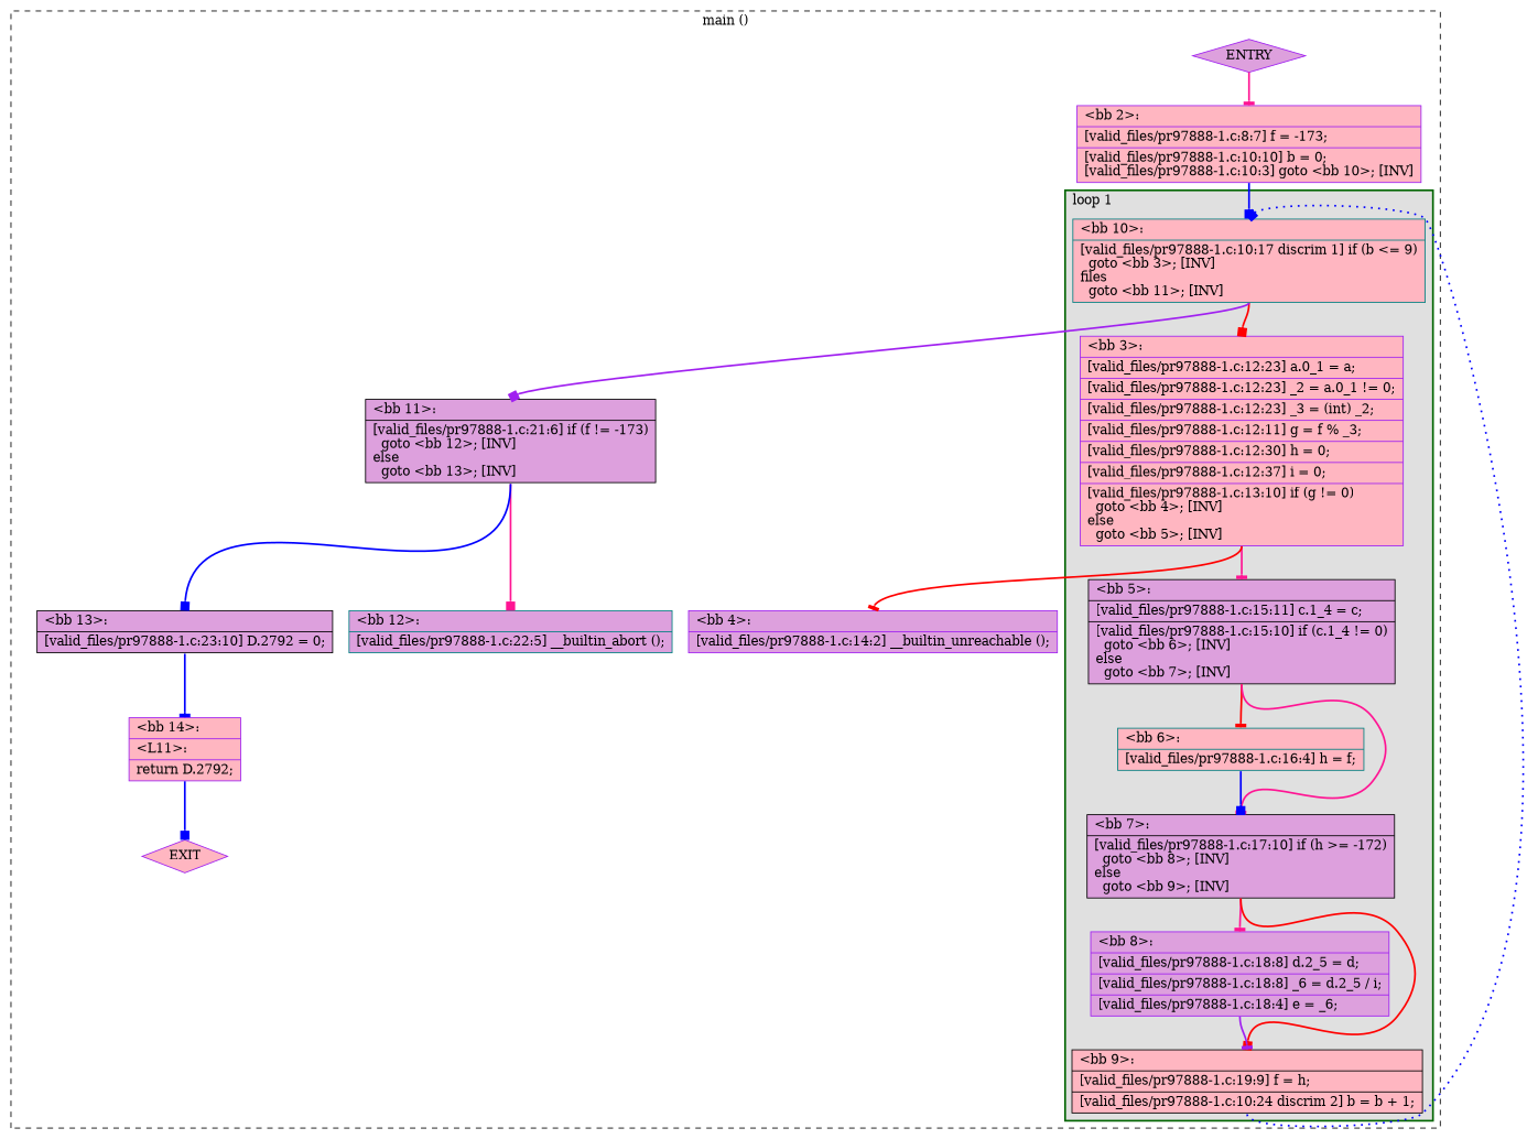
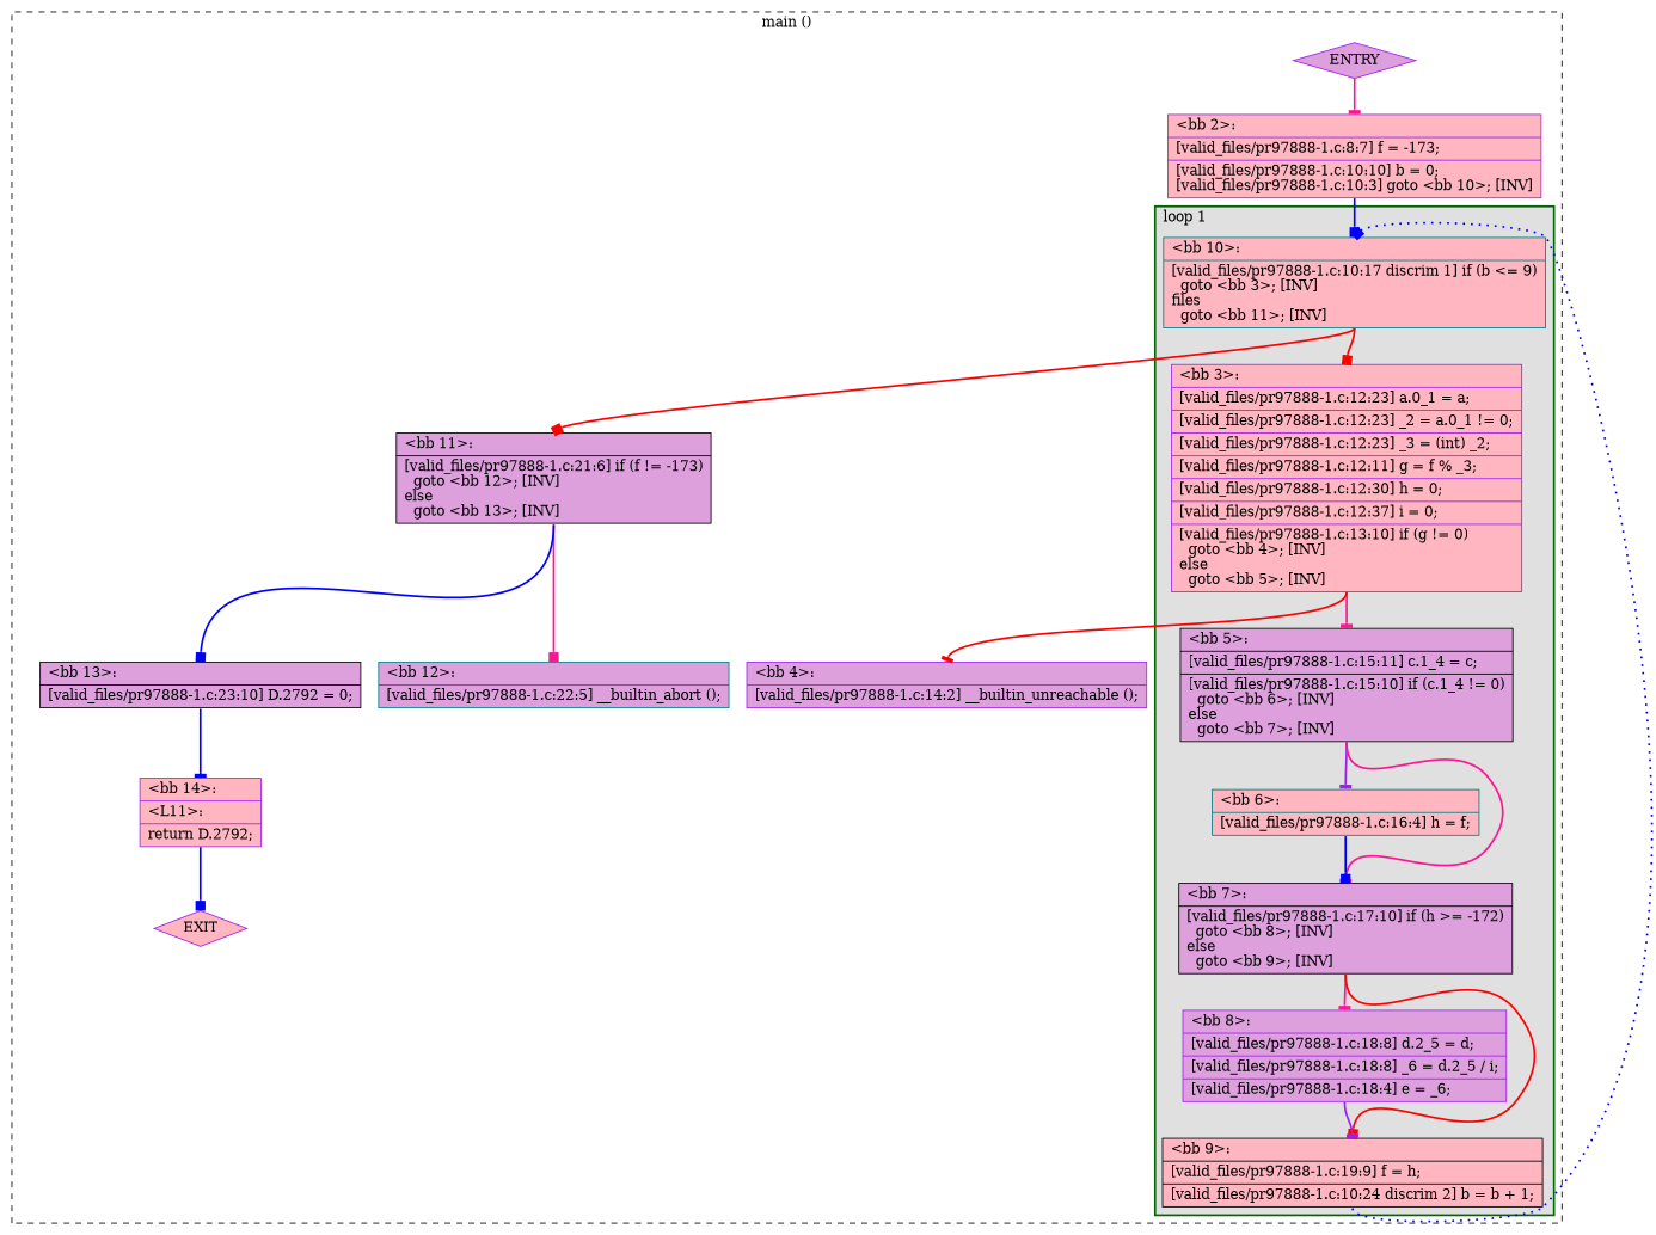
  digraph {
    node [color=purple fillcolor=plum shape=record style=filled]
    edge [arrowhead=box color=blue constraint=true headport=n style="solid,bold" tailport=s weight=10]
    n1 [color=teal fillcolor=lightpink label="{\<bb\ 10\>:\l|[valid_files/pr97888-1.c:10:17\ discrim\ 1]\ if\ (b\ \<=\ 9)\l\ \ goto\ \<bb\ 3\>;\ [INV]\lfiles\l\ \ goto\ \<bb\ 11\>;\ [INV]\l}"]
    n2 [fillcolor=lightpink label="{\<bb\ 3\>:\l|[valid_files/pr97888-1.c:12:23]\ a.0_1\ =\ a;\l|[valid_files/pr97888-1.c:12:23]\ _2\ =\ a.0_1\ !=\ 0;\l|[valid_files/pr97888-1.c:12:23]\ _3\ =\ (int)\ _2;\l|[valid_files/pr97888-1.c:12:11]\ g\ =\ f\ %\ _3;\l|[valid_files/pr97888-1.c:12:30]\ h\ =\ 0;\l|[valid_files/pr97888-1.c:12:37]\ i\ =\ 0;\l|[valid_files/pr97888-1.c:13:10]\ if\ (g\ !=\ 0)\l\ \ goto\ \<bb\ 4\>;\ [INV]\lelse\l\ \ goto\ \<bb\ 5\>;\ [INV]\l}"]
    n3 [color=black label="{\<bb\ 5\>:\l|[valid_files/pr97888-1.c:15:11]\ c.1_4\ =\ c;\l|[valid_files/pr97888-1.c:15:10]\ if\ (c.1_4\ !=\ 0)\l\ \ goto\ \<bb\ 6\>;\ [INV]\lelse\l\ \ goto\ \<bb\ 7\>;\ [INV]\l}"]
    n4 [color=teal fillcolor=lightpink label="{\<bb\ 6\>:\l|[valid_files/pr97888-1.c:16:4]\ h\ =\ f;\l}"]
    n5 [color=black label="{\<bb\ 7\>:\l|[valid_files/pr97888-1.c:17:10]\ if\ (h\ \>=\ -172)\l\ \ goto\ \<bb\ 8\>;\ [INV]\lelse\l\ \ goto\ \<bb\ 9\>;\ [INV]\l}"]
    n6 [label="{\<bb\ 8\>:\l|[valid_files/pr97888-1.c:18:8]\ d.2_5\ =\ d;\l|[valid_files/pr97888-1.c:18:8]\ _6\ =\ d.2_5\ /\ i;\l|[valid_files/pr97888-1.c:18:4]\ e\ =\ _6;\l}"]
    n7 [color=black fillcolor=lightpink label="{\<bb\ 9\>:\l|[valid_files/pr97888-1.c:19:9]\ f\ =\ h;\l|[valid_files/pr97888-1.c:10:24\ discrim\ 2]\ b\ =\ b\ +\ 1;\l}"]
    n8 [color=black label="{\<bb\ 11\>:\l|[valid_files/pr97888-1.c:21:6]\ if\ (f\ !=\ -173)\l\ \ goto\ \<bb\ 12\>;\ [INV]\lelse\l\ \ goto\ \<bb\ 13\>;\ [INV]\l}"]
    n9 [label="{\<bb\ 4\>:\l|[valid_files/pr97888-1.c:14:2]\ __builtin_unreachable\ ();\l}"]
    n10 [label=ENTRY shape=diamond]
    n11 [fillcolor=lightpink label=EXIT shape=diamond]
    n12 [fillcolor=lightpink label="{\<bb\ 2\>:\l|[valid_files/pr97888-1.c:8:7]\ f\ =\ -173;\l|[valid_files/pr97888-1.c:10:10]\ b\ =\ 0;\l[valid_files/pr97888-1.c:10:3]\ goto\ \<bb\ 10\>;\ [INV]\l}"]
    n13 [color=teal label="{\<bb\ 12\>:\l|[valid_files/pr97888-1.c:22:5]\ __builtin_abort\ ();\l}"]
    n14 [color=black label="{\<bb\ 13\>:\l|[valid_files/pr97888-1.c:23:10]\ D.2792\ =\ 0;\l}"]
    n15 [fillcolor=lightpink label="{\<bb\ 14\>:\l|\<L11\>:\l|return\ D.2792;\l}"]
    subgraph cluster_1 {
      color=black
      label="main ()"
      style=dashed
      n8
      n9
      n10
      n11
      n12
      n13
      n14
      n15
      subgraph cluster_2 {
        color=darkgreen
        fillcolor=grey88
        label="loop 1"
        labeljust=l
        penwidth=2
        style=filled
        n1
        n2
        n3
        n4
        n5
        n6
        n7
      }
    }
    n1 -> n2 [color=red]
-   n1 -> n8 [color=purple]
+   n1 -> n8 [color=red]
    n2 -> n3 [arrowhead=tee color=deeppink]
    n2 -> n9 [arrowhead=tee color=red]
-   n3 -> n4 [arrowhead=tee color=red]
+   n3 -> n4 [arrowhead=tee color=purple]
    n3 -> n5 [arrowhead=tee color=deeppink]
    n4 -> n5 [weight=100]
    n5 -> n6 [arrowhead=tee color=deeppink]
    n5 -> n7 [color=red]
    n6 -> n7 [arrowhead=tee color=purple weight=100]
    n7 -> n1 [constraint=false style="dotted,bold"]
    n8 -> n13 [color=deeppink]
    n8 -> n14
    n10 -> n11 [style=invis arrowhead="" color="" weight=""]
    n10 -> n12 [arrowhead=tee color=deeppink weight=100]
    n12 -> n1 [weight=100]
    n14 -> n15 [arrowhead=tee weight=100]
    n15 -> n11
  }
